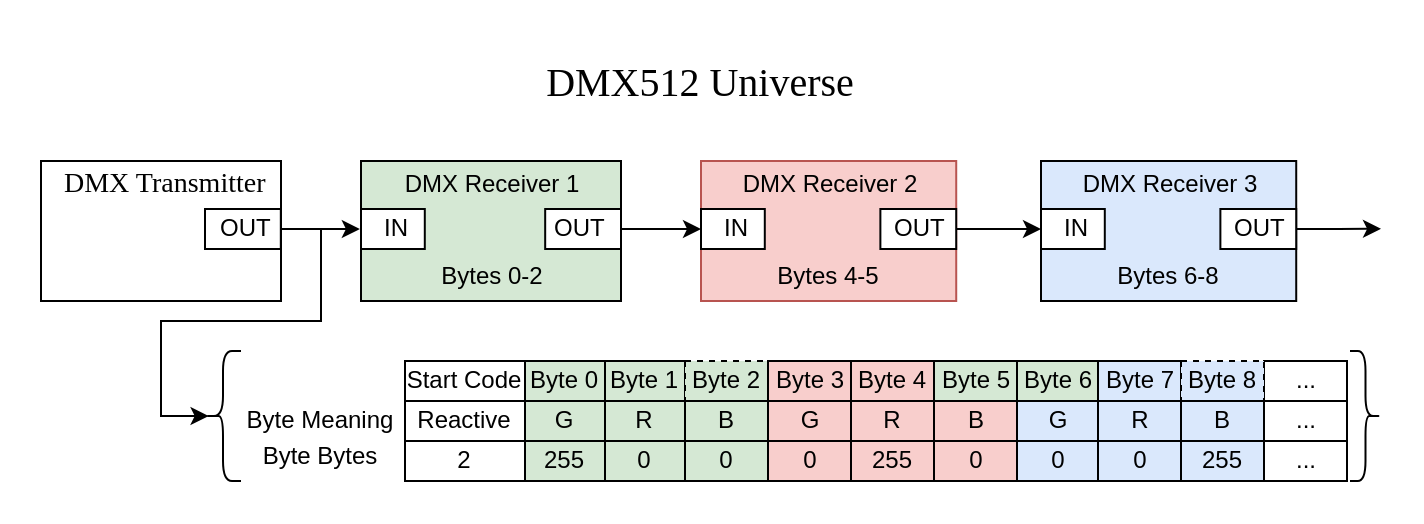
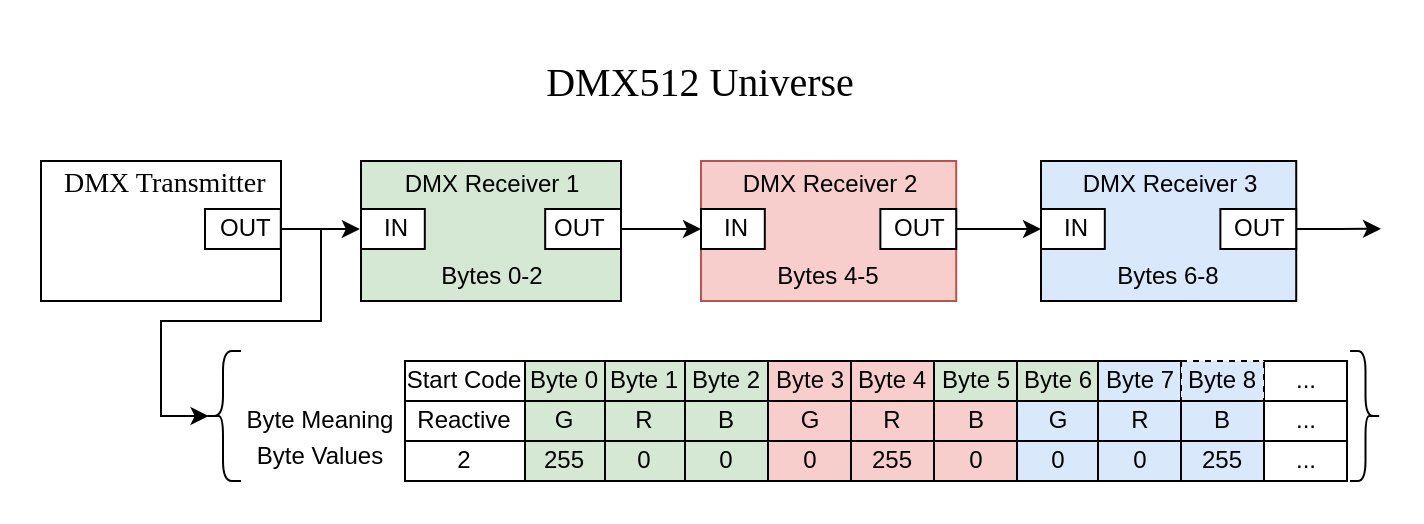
  <mxCell id="0" />
  <mxCell id="1" parent="0" />
  <mxCell id="2" value="&lt;font data-font-src=&quot;https://fonts.googleapis.com/css?family=Calibri&quot; face=&quot;Calibri&quot; style=&quot;font-size: 20px;&quot;&gt;DMX512 Universe&lt;/font&gt;" style="text;html=1;strokeColor=none;fillColor=none;align=center;verticalAlign=middle;whiteSpace=wrap;rounded=0;" parent="1" vertex="1"><mxGeometry x="265" y="20" width="170" height="40" as="geometry" /></mxCell>
  <mxCell id="3" value="" style="group" parent="1" vertex="1" connectable="0"><mxGeometry x="180" y="80" width="131" height="70" as="geometry" /></mxCell>
  <mxCell id="4" value="" style="rounded=0;whiteSpace=wrap;html=1;fillColor=#d5e8d4;strokeColor=default;" parent="3" vertex="1"><mxGeometry width="130" height="70" as="geometry" /></mxCell>
  <mxCell id="5" value="&lt;div align=&quot;center&quot;&gt;DMX Receiver 1&lt;br&gt;&lt;/div&gt;" style="text;whiteSpace=wrap;html=1;align=center;" parent="3" vertex="1"><mxGeometry x="1" y="-2" width="130" height="22" as="geometry" /></mxCell>
  <mxCell id="6" value="" style="group" parent="3" vertex="1" connectable="0"><mxGeometry y="20" width="31.902" height="24" as="geometry" /></mxCell>
  <mxCell id="7" value="" style="group" parent="6" vertex="1" connectable="0"><mxGeometry width="31.902" height="24" as="geometry" /></mxCell>
  <mxCell id="8" value="" style="rounded=0;whiteSpace=wrap;html=1;" parent="7" vertex="1"><mxGeometry y="4" width="31.902" height="20" as="geometry" /></mxCell>
  <mxCell id="9" value="&lt;div align=&quot;justify&quot;&gt;IN&lt;/div&gt;" style="text;whiteSpace=wrap;html=1;" parent="7" vertex="1"><mxGeometry x="9.571" width="15.951" height="20" as="geometry" /></mxCell>
  <mxCell id="10" value="" style="rounded=0;whiteSpace=wrap;html=1;" parent="3" vertex="1"><mxGeometry x="92.093" y="24" width="37.91" height="20" as="geometry" /></mxCell>
  <mxCell id="11" value="Bytes 0-2" style="text;whiteSpace=wrap;html=1;align=center;" vertex="1" parent="3"><mxGeometry x="1" y="44" width="130" height="22" as="geometry" /></mxCell>
  <mxCell id="12" style="edgeStyle=orthogonalEdgeStyle;rounded=0;orthogonalLoop=1;jettySize=auto;html=1;exitX=1;exitY=0.5;exitDx=0;exitDy=0;entryX=0;entryY=0.5;entryDx=0;entryDy=0;" parent="1" source="10" target="21" edge="1"><mxGeometry relative="1" as="geometry"><mxPoint x="360" y="114" as="targetPoint" /></mxGeometry></mxCell>
  <mxCell id="13" value="" style="group" parent="1" vertex="1" connectable="0"><mxGeometry x="350" y="80" width="130" height="70" as="geometry" /></mxCell>
  <mxCell id="14" value="" style="rounded=0;whiteSpace=wrap;html=1;fillColor=#f8cecc;strokeColor=#b85450;" parent="13" vertex="1"><mxGeometry width="127.607" height="70" as="geometry" /></mxCell>
  <mxCell id="15" value="&lt;div align=&quot;center&quot;&gt;DMX Receiver 2&lt;br&gt;&lt;/div&gt;" style="text;whiteSpace=wrap;html=1;align=center;" parent="13" vertex="1"><mxGeometry y="-2" width="130" height="22" as="geometry" /></mxCell>
  <mxCell id="16" value="" style="group" parent="13" vertex="1" connectable="0"><mxGeometry x="99.693" y="20" width="30.307" height="24" as="geometry" /></mxCell>
  <mxCell id="17" value="" style="rounded=0;whiteSpace=wrap;html=1;" parent="16" vertex="1"><mxGeometry x="-10" y="4" width="37.91" height="20" as="geometry" /></mxCell>
  <mxCell id="18" value="&lt;div align=&quot;justify&quot;&gt;OUT&lt;/div&gt;" style="text;whiteSpace=wrap;html=1;" parent="16" vertex="1"><mxGeometry x="-5" width="27.91" height="10" as="geometry" /></mxCell>
  <mxCell id="19" value="" style="group" parent="13" vertex="1" connectable="0"><mxGeometry y="20" width="31.902" height="24" as="geometry" /></mxCell>
  <mxCell id="20" value="" style="group" parent="19" vertex="1" connectable="0"><mxGeometry width="31.902" height="24" as="geometry" /></mxCell>
  <mxCell id="21" value="" style="rounded=0;whiteSpace=wrap;html=1;" parent="20" vertex="1"><mxGeometry y="4" width="31.902" height="20" as="geometry" /></mxCell>
  <mxCell id="22" value="&lt;div align=&quot;justify&quot;&gt;IN&lt;/div&gt;" style="text;whiteSpace=wrap;html=1;" parent="20" vertex="1"><mxGeometry x="9.571" width="15.951" height="20" as="geometry" /></mxCell>
  <mxCell id="23" value="Bytes 4-5" style="text;whiteSpace=wrap;html=1;align=center;" vertex="1" parent="13"><mxGeometry x="-1.2" y="44" width="130" height="22" as="geometry" /></mxCell>
  <mxCell id="24" value="" style="group" parent="1" vertex="1" connectable="0"><mxGeometry x="520" y="80" width="130" height="70" as="geometry" /></mxCell>
  <mxCell id="25" value="" style="rounded=0;whiteSpace=wrap;html=1;fillColor=#dae8fc;strokeColor=#000000;" parent="24" vertex="1"><mxGeometry width="127.607" height="70" as="geometry" /></mxCell>
  <mxCell id="26" value="&lt;div align=&quot;center&quot;&gt;DMX Receiver 3&lt;br&gt;&lt;/div&gt;" style="text;whiteSpace=wrap;html=1;align=center;" parent="24" vertex="1"><mxGeometry y="-2" width="130" height="22" as="geometry" /></mxCell>
  <mxCell id="27" value="" style="group" parent="24" vertex="1" connectable="0"><mxGeometry x="99.693" y="20" width="30.307" height="24" as="geometry" /></mxCell>
  <mxCell id="28" style="edgeStyle=orthogonalEdgeStyle;rounded=0;orthogonalLoop=1;jettySize=auto;html=1;exitX=1;exitY=0.5;exitDx=0;exitDy=0;" edge="1" parent="27" source="29"><mxGeometry relative="1" as="geometry"><mxPoint x="70.307" y="13.875" as="targetPoint" /></mxGeometry></mxCell>
  <mxCell id="29" value="" style="rounded=0;whiteSpace=wrap;html=1;" parent="27" vertex="1"><mxGeometry x="-10" y="4" width="37.91" height="20" as="geometry" /></mxCell>
  <mxCell id="30" value="&lt;div align=&quot;justify&quot;&gt;OUT&lt;/div&gt;" style="text;whiteSpace=wrap;html=1;" parent="27" vertex="1"><mxGeometry x="-5" width="27.91" height="10" as="geometry" /></mxCell>
  <mxCell id="31" value="" style="group" parent="24" vertex="1" connectable="0"><mxGeometry y="20" width="31.902" height="24" as="geometry" /></mxCell>
  <mxCell id="32" value="" style="group" parent="31" vertex="1" connectable="0"><mxGeometry width="31.902" height="24" as="geometry" /></mxCell>
  <mxCell id="33" value="" style="rounded=0;whiteSpace=wrap;html=1;" parent="32" vertex="1"><mxGeometry y="4" width="31.902" height="20" as="geometry" /></mxCell>
  <mxCell id="34" value="&lt;div align=&quot;justify&quot;&gt;IN&lt;/div&gt;" style="text;whiteSpace=wrap;html=1;" parent="32" vertex="1"><mxGeometry x="9.571" width="15.951" height="20" as="geometry" /></mxCell>
  <mxCell id="35" value="Bytes 6-8" style="text;whiteSpace=wrap;html=1;align=center;" vertex="1" parent="24"><mxGeometry x="-1.2" y="44" width="130" height="22" as="geometry" /></mxCell>
  <mxCell id="36" style="edgeStyle=orthogonalEdgeStyle;rounded=0;orthogonalLoop=1;jettySize=auto;html=1;exitX=1;exitY=0.5;exitDx=0;exitDy=0;entryX=0;entryY=0.5;entryDx=0;entryDy=0;" parent="1" source="17" target="33" edge="1"><mxGeometry relative="1" as="geometry" /></mxCell>
  <mxCell id="37" value="" style="group" parent="1" vertex="1" connectable="0"><mxGeometry x="20" y="80" width="157.913" height="70" as="geometry" /></mxCell>
  <mxCell id="38" value="" style="rounded=0;whiteSpace=wrap;html=1;" parent="37" vertex="1"><mxGeometry width="120" height="70" as="geometry" /></mxCell>
  <mxCell id="39" value="" style="rounded=0;whiteSpace=wrap;html=1;" parent="37" vertex="1"><mxGeometry x="82.003" y="24" width="37.91" height="20" as="geometry" /></mxCell>
  <mxCell id="40" value="" style="group" parent="37" vertex="1" connectable="0"><mxGeometry x="85" y="20" width="38" height="30" as="geometry" /></mxCell>
  <mxCell id="41" value="&lt;div align=&quot;justify&quot;&gt;OUT&lt;/div&gt;" style="text;whiteSpace=wrap;html=1;" parent="40" vertex="1"><mxGeometry x="3" width="35" height="20" as="geometry" /></mxCell>
  <mxCell id="42" style="edgeStyle=orthogonalEdgeStyle;rounded=0;orthogonalLoop=1;jettySize=auto;html=1;exitX=0.5;exitY=1;exitDx=0;exitDy=0;" parent="40" source="41" target="41" edge="1"><mxGeometry relative="1" as="geometry" /></mxCell>
  <mxCell id="43" value="&lt;div align=&quot;justify&quot;&gt;OUT&lt;/div&gt;" style="text;whiteSpace=wrap;html=1;" parent="1" vertex="1"><mxGeometry x="274.693" y="100" width="27.91" height="10" as="geometry" /></mxCell>
  <mxCell id="44" style="edgeStyle=orthogonalEdgeStyle;rounded=0;orthogonalLoop=1;jettySize=auto;html=1;exitX=1;exitY=0.5;exitDx=0;exitDy=0;entryX=-0.018;entryY=0.501;entryDx=0;entryDy=0;entryPerimeter=0;" parent="1" source="39" target="8" edge="1"><mxGeometry relative="1" as="geometry" /></mxCell>
  <mxCell id="45" value="" style="shape=curlyBracket;whiteSpace=wrap;html=1;rounded=1;labelPosition=left;verticalLabelPosition=middle;align=right;verticalAlign=middle;size=0.5;" parent="1" vertex="1"><mxGeometry x="102" y="175" width="18" height="65" as="geometry" /></mxCell>
  <mxCell id="46" style="edgeStyle=orthogonalEdgeStyle;rounded=0;orthogonalLoop=1;jettySize=auto;html=1;exitX=1;exitY=0.5;exitDx=0;exitDy=0;entryX=0.1;entryY=0.5;entryDx=0;entryDy=0;entryPerimeter=0;" parent="1" source="39" target="45" edge="1"><mxGeometry relative="1" as="geometry"><Array as="points"><mxPoint x="160" y="114" /><mxPoint x="160" y="160" /><mxPoint x="80" y="160" /><mxPoint x="80" y="207" /></Array></mxGeometry></mxCell>
  <mxCell id="47" value="Start Code" style="rounded=0;whiteSpace=wrap;html=1;" parent="1" vertex="1"><mxGeometry x="202" y="180" width="60" height="20" as="geometry" /></mxCell>
  <mxCell id="48" value="Byte 0" style="rounded=0;whiteSpace=wrap;html=1;fillColor=#d5e8d4;strokeColor=#000000;" parent="1" vertex="1"><mxGeometry x="262" y="180" width="40" height="20" as="geometry" /></mxCell>
  <mxCell id="49" value="Byte 1" style="rounded=0;whiteSpace=wrap;html=1;fillColor=#d5e8d4;strokeColor=#000000;" parent="1" vertex="1"><mxGeometry x="302" y="180" width="40" height="20" as="geometry" /></mxCell>
- <mxCell id="50" value="Byte 2" style="rounded=0;whiteSpace=wrap;html=1;fillColor=#d5e8d4;strokeColor=#000000;dashed=1;" parent="1" vertex="1"><mxGeometry x="342" y="180" width="41.5" height="20" as="geometry" /></mxCell>
+ <mxCell id="50" value="Byte 2" style="rounded=0;whiteSpace=wrap;html=1;fillColor=#d5e8d4;strokeColor=#000000;" parent="1" vertex="1"><mxGeometry x="342" y="180" width="41.5" height="20" as="geometry" /></mxCell>
  <mxCell id="51" value="Byte 3" style="rounded=0;whiteSpace=wrap;html=1;fillColor=#f8cecc;strokeColor=#000000;" parent="1" vertex="1"><mxGeometry x="383.5" y="180" width="41.5" height="20" as="geometry" /></mxCell>
  <mxCell id="52" value="Byte 4" style="rounded=0;whiteSpace=wrap;html=1;fillColor=#f8cecc;strokeColor=#000000;" parent="1" vertex="1"><mxGeometry x="425" y="180" width="41.5" height="20" as="geometry" /></mxCell>
  <mxCell id="53" value="..." style="rounded=0;whiteSpace=wrap;html=1;" parent="1" vertex="1"><mxGeometry x="631.5" y="180" width="41.5" height="20" as="geometry" /></mxCell>
  <mxCell id="54" value="" style="shape=curlyBracket;whiteSpace=wrap;html=1;rounded=1;flipH=1;labelPosition=right;verticalLabelPosition=middle;align=left;verticalAlign=middle;size=0.5;" parent="1" vertex="1"><mxGeometry x="674.5" y="175" width="15.5" height="65" as="geometry" /></mxCell>
  <mxCell id="55" value="&lt;div style=&quot;font-size: 14px;&quot; align=&quot;center&quot;&gt;&lt;font face=&quot;Calibri&quot; data-font-src=&quot;https://fonts.googleapis.com/css?family=Calibri&quot; style=&quot;font-size: 14px;&quot;&gt;DMX Transmitter&lt;/font&gt;&lt;/div&gt;" style="text;whiteSpace=wrap;html=1;" parent="1" vertex="1"><mxGeometry x="30" y="76" width="105" height="60" as="geometry" /></mxCell>
  <mxCell id="56" value="Byte 5" style="rounded=0;whiteSpace=wrap;html=1;fillColor=#d5e8d4;strokeColor=#000000;" vertex="1" parent="1"><mxGeometry x="466.5" y="180" width="41.5" height="20" as="geometry" /></mxCell>
  <mxCell id="57" value="Byte 6" style="rounded=0;whiteSpace=wrap;html=1;fillColor=#d5e8d4;strokeColor=#000000;" vertex="1" parent="1"><mxGeometry x="508" y="180" width="41.5" height="20" as="geometry" /></mxCell>
  <mxCell id="58" value="Byte 7" style="rounded=0;whiteSpace=wrap;html=1;fillColor=#dae8fc;strokeColor=#000000;" vertex="1" parent="1"><mxGeometry x="548.5" y="180" width="41.5" height="20" as="geometry" /></mxCell>
  <mxCell id="59" value="Byte 8" style="rounded=0;whiteSpace=wrap;html=1;fillColor=#dae8fc;strokeColor=#000000;dashed=1;" vertex="1" parent="1"><mxGeometry x="590" y="180" width="41.5" height="20" as="geometry" /></mxCell>
  <mxCell id="60" value="Reactive" style="rounded=0;whiteSpace=wrap;html=1;" vertex="1" parent="1"><mxGeometry x="202" y="200" width="60" height="20" as="geometry" /></mxCell>
  <mxCell id="61" value="G" style="rounded=0;whiteSpace=wrap;html=1;fillColor=#d5e8d4;strokeColor=#000000;" vertex="1" parent="1"><mxGeometry x="262" y="200" width="40" height="20" as="geometry" /></mxCell>
  <mxCell id="62" value="R" style="rounded=0;whiteSpace=wrap;html=1;fillColor=#d5e8d4;strokeColor=#000000;" vertex="1" parent="1"><mxGeometry x="302" y="200" width="40" height="20" as="geometry" /></mxCell>
  <mxCell id="63" value="B" style="rounded=0;whiteSpace=wrap;html=1;fillColor=#d5e8d4;strokeColor=#000000;" vertex="1" parent="1"><mxGeometry x="342" y="200" width="41.5" height="20" as="geometry" /></mxCell>
  <mxCell id="64" value="G" style="rounded=0;whiteSpace=wrap;html=1;fillColor=#f8cecc;strokeColor=#000000;" vertex="1" parent="1"><mxGeometry x="383.5" y="200" width="41.5" height="20" as="geometry" /></mxCell>
  <mxCell id="65" value="R" style="rounded=0;whiteSpace=wrap;html=1;fillColor=#f8cecc;strokeColor=#000000;" vertex="1" parent="1"><mxGeometry x="425" y="200" width="41.5" height="20" as="geometry" /></mxCell>
  <mxCell id="66" value="B" style="rounded=0;whiteSpace=wrap;html=1;fillColor=#f8cecc;strokeColor=#000000;" vertex="1" parent="1"><mxGeometry x="466.5" y="200" width="41.5" height="20" as="geometry" /></mxCell>
  <mxCell id="67" value="G" style="rounded=0;whiteSpace=wrap;html=1;fillColor=#dae8fc;strokeColor=#000000;" vertex="1" parent="1"><mxGeometry x="508" y="200" width="41.5" height="20" as="geometry" /></mxCell>
  <mxCell id="68" value="R" style="rounded=0;whiteSpace=wrap;html=1;fillColor=#dae8fc;strokeColor=#000000;" vertex="1" parent="1"><mxGeometry x="548.5" y="200" width="41.5" height="20" as="geometry" /></mxCell>
  <mxCell id="69" value="B" style="rounded=0;whiteSpace=wrap;html=1;fillColor=#dae8fc;strokeColor=#000000;" vertex="1" parent="1"><mxGeometry x="590" y="200" width="41.5" height="20" as="geometry" /></mxCell>
  <mxCell id="70" value="2" style="rounded=0;whiteSpace=wrap;html=1;" vertex="1" parent="1"><mxGeometry x="202" y="220" width="60" height="20" as="geometry" /></mxCell>
  <mxCell id="71" value="255" style="rounded=0;whiteSpace=wrap;html=1;fillColor=#d5e8d4;strokeColor=#000000;" vertex="1" parent="1"><mxGeometry x="262" y="220" width="40" height="20" as="geometry" /></mxCell>
  <mxCell id="72" value="0" style="rounded=0;whiteSpace=wrap;html=1;fillColor=#d5e8d4;strokeColor=#000000;" vertex="1" parent="1"><mxGeometry x="302" y="220" width="40" height="20" as="geometry" /></mxCell>
  <mxCell id="73" value="0" style="rounded=0;whiteSpace=wrap;html=1;fillColor=#d5e8d4;strokeColor=#000000;" vertex="1" parent="1"><mxGeometry x="342" y="220" width="41.5" height="20" as="geometry" /></mxCell>
  <mxCell id="74" value="0" style="rounded=0;whiteSpace=wrap;html=1;fillColor=#f8cecc;strokeColor=#000000;" vertex="1" parent="1"><mxGeometry x="383.5" y="220" width="41.5" height="20" as="geometry" /></mxCell>
  <mxCell id="75" value="255" style="rounded=0;whiteSpace=wrap;html=1;fillColor=#f8cecc;strokeColor=#000000;" vertex="1" parent="1"><mxGeometry x="425" y="220" width="41.5" height="20" as="geometry" /></mxCell>
  <mxCell id="76" value="0" style="rounded=0;whiteSpace=wrap;html=1;fillColor=#f8cecc;strokeColor=#000000;" vertex="1" parent="1"><mxGeometry x="466.5" y="220" width="41.5" height="20" as="geometry" /></mxCell>
  <mxCell id="77" value="0" style="rounded=0;whiteSpace=wrap;html=1;fillColor=#dae8fc;strokeColor=#000000;" vertex="1" parent="1"><mxGeometry x="508" y="220" width="41.5" height="20" as="geometry" /></mxCell>
  <mxCell id="78" value="0" style="rounded=0;whiteSpace=wrap;html=1;fillColor=#dae8fc;strokeColor=#000000;" vertex="1" parent="1"><mxGeometry x="548.5" y="220" width="41.5" height="20" as="geometry" /></mxCell>
  <mxCell id="79" value="255" style="rounded=0;whiteSpace=wrap;html=1;fillColor=#dae8fc;strokeColor=#000000;" vertex="1" parent="1"><mxGeometry x="590" y="220" width="41.5" height="20" as="geometry" /></mxCell>
  <mxCell id="80" value="Byte Meaning" style="text;html=1;strokeColor=none;fillColor=none;align=center;verticalAlign=middle;whiteSpace=wrap;rounded=0;" vertex="1" parent="1"><mxGeometry x="110" y="202.5" width="100" height="15" as="geometry" /></mxCell>
- <mxCell id="81" value="Byte Bytes" style="text;html=1;strokeColor=none;fillColor=none;align=center;verticalAlign=middle;whiteSpace=wrap;rounded=0;" vertex="1" parent="1"><mxGeometry x="110" y="220" width="100" height="15" as="geometry" /></mxCell>
+ <mxCell id="81" value="Byte Values" style="text;html=1;strokeColor=none;fillColor=none;align=center;verticalAlign=middle;whiteSpace=wrap;rounded=0;" vertex="1" parent="1"><mxGeometry x="110" y="220" width="100" height="15" as="geometry" /></mxCell>
  <mxCell id="82" value="..." style="rounded=0;whiteSpace=wrap;html=1;" vertex="1" parent="1"><mxGeometry x="631.5" y="200" width="41.5" height="20" as="geometry" /></mxCell>
  <mxCell id="83" value="..." style="rounded=0;whiteSpace=wrap;html=1;" vertex="1" parent="1"><mxGeometry x="631.5" y="220" width="41.5" height="20" as="geometry" /></mxCell>
